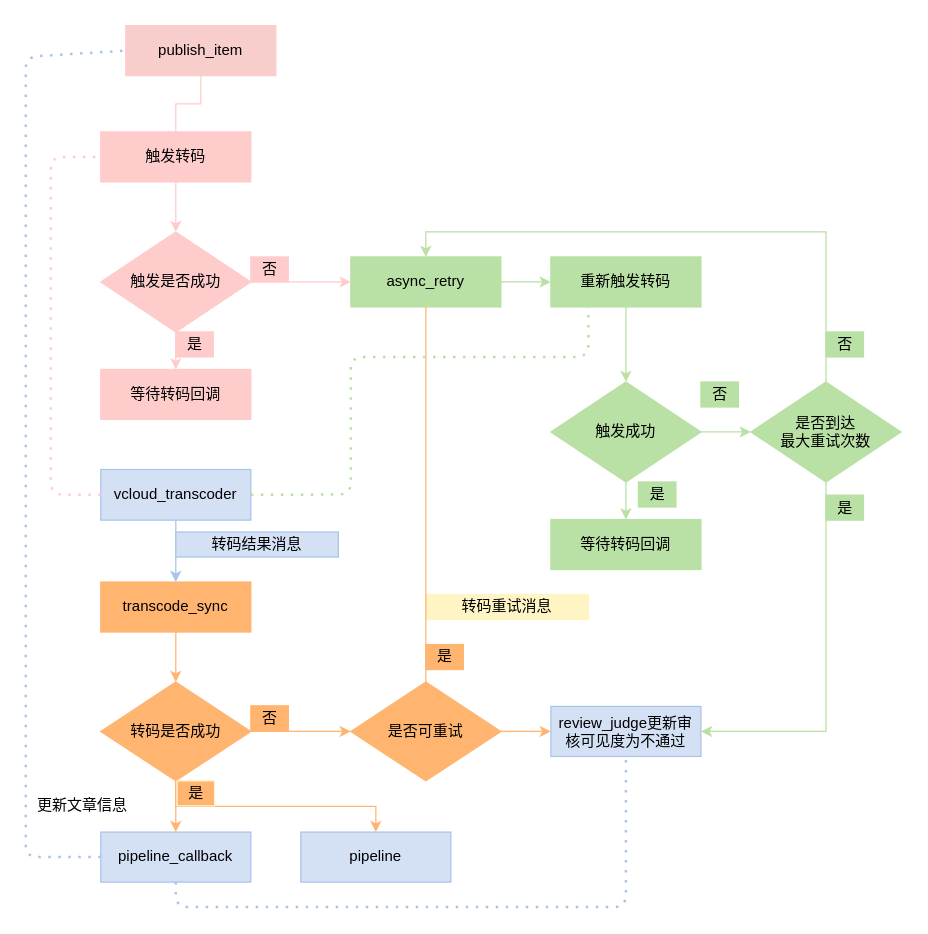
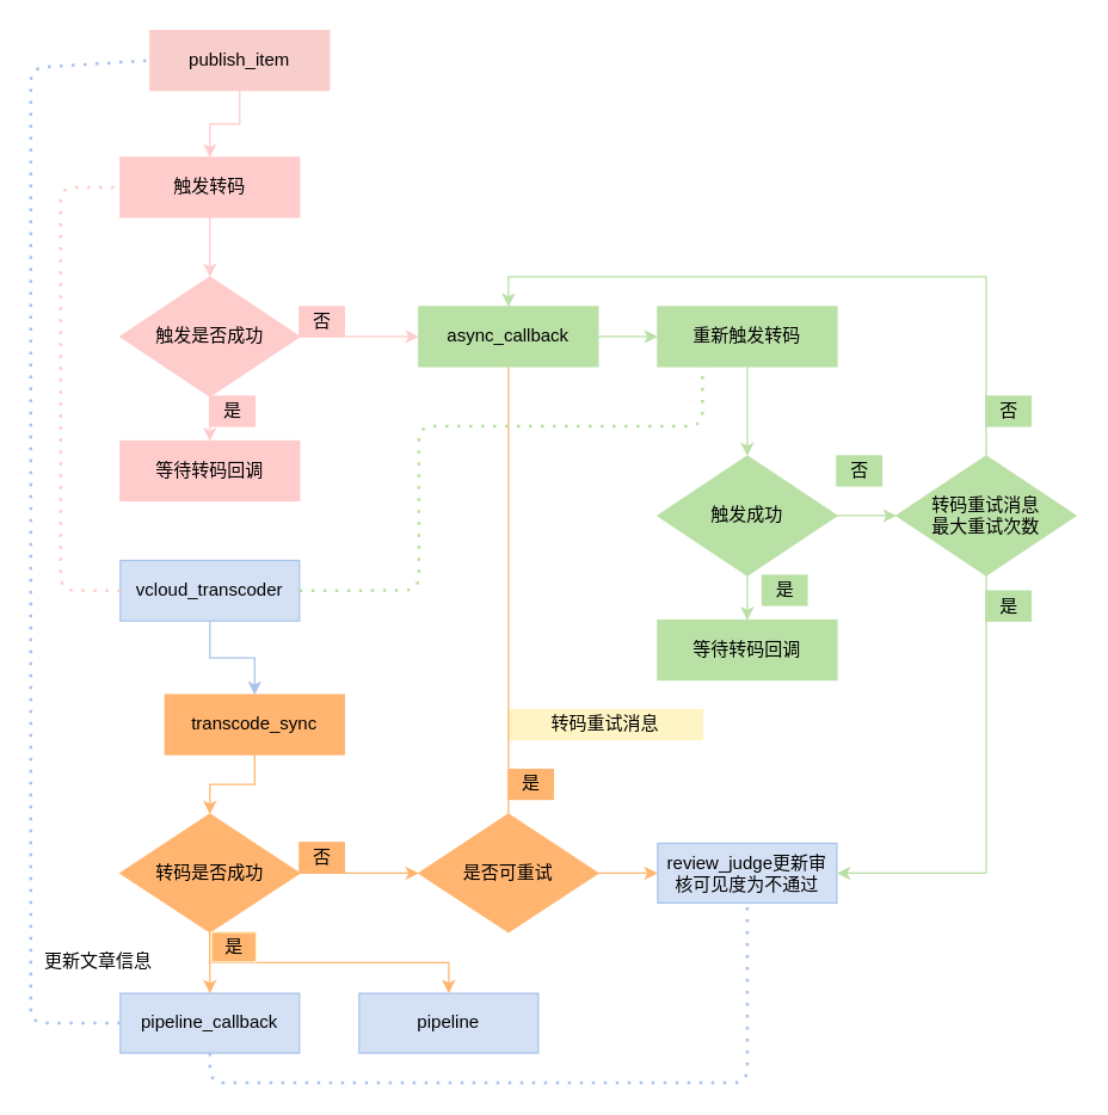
  <mxCell id="0" />
  <mxCell id="1" parent="0" />
- <mxCell id="2" style="edgeStyle=orthogonalEdgeStyle;rounded=0;orthogonalLoop=1;jettySize=auto;html=1;entryX=0.5;entryY=0;entryDx=0;entryDy=0;strokeColor=#FFCCCC;fillColor=#FFCCCC;endArrow=none;" parent="1" source="3" target="10" edge="1"><mxGeometry relative="1" as="geometry" /></mxCell>
+ <mxCell id="2" style="edgeStyle=orthogonalEdgeStyle;rounded=0;orthogonalLoop=1;jettySize=auto;html=1;entryX=0.5;entryY=0;entryDx=0;entryDy=0;strokeColor=#FFCCCC;fillColor=#FFCCCC;" parent="1" source="3" target="10" edge="1"><mxGeometry relative="1" as="geometry" /></mxCell>
  <mxCell id="3" value="publish_item" style="rounded=0;whiteSpace=wrap;html=1;fillColor=#f8cecc;strokeColor=#FFCCCC;" parent="1" vertex="1"><mxGeometry x="100" y="20" width="120" height="40" as="geometry" /></mxCell>
  <mxCell id="4" style="edgeStyle=orthogonalEdgeStyle;rounded=0;orthogonalLoop=1;jettySize=auto;html=1;entryX=0.5;entryY=0;entryDx=0;entryDy=0;strokeColor=#A9C4EB;fillColor=#D4E1F5;" parent="1" source="5" target="17" edge="1"><mxGeometry relative="1" as="geometry" /></mxCell>
  <mxCell id="5" value="vcloud_transcoder" style="rounded=0;whiteSpace=wrap;html=1;fillColor=#D4E1F5;strokeColor=#A9C4EB;" parent="1" vertex="1"><mxGeometry x="80" y="375" width="120" height="40.5" as="geometry" /></mxCell>
  <mxCell id="6" style="edgeStyle=orthogonalEdgeStyle;rounded=0;orthogonalLoop=1;jettySize=auto;html=1;entryX=0;entryY=0.5;entryDx=0;entryDy=0;strokeColor=#B9E0A5;fillColor=#B9E0A5;" parent="1" source="7" edge="1"><mxGeometry relative="1" as="geometry"><mxPoint x="440" y="225" as="targetPoint" /></mxGeometry></mxCell>
- <mxCell id="7" value="async_retry" style="rounded=0;whiteSpace=wrap;html=1;fillColor=#B9E0A5;strokeColor=#B9E0A5;" parent="1" vertex="1"><mxGeometry x="280" y="205" width="120" height="40" as="geometry" /></mxCell>
+ <mxCell id="7" value="async_callback" style="rounded=0;whiteSpace=wrap;html=1;fillColor=#B9E0A5;strokeColor=#B9E0A5;" parent="1" vertex="1"><mxGeometry x="280" y="205" width="120" height="40" as="geometry" /></mxCell>
  <mxCell id="8" value="转码重试消息" style="rounded=0;whiteSpace=wrap;html=1;fillColor=#FFF4C3;strokeColor=#FFF4C3;" parent="1" vertex="1"><mxGeometry x="340" y="475" width="130" height="20" as="geometry" /></mxCell>
  <mxCell id="9" style="edgeStyle=orthogonalEdgeStyle;rounded=0;orthogonalLoop=1;jettySize=auto;html=1;entryX=0.5;entryY=0;entryDx=0;entryDy=0;strokeColor=#FFCCCC;fillColor=#FFCCCC;" parent="1" source="10" target="13" edge="1"><mxGeometry relative="1" as="geometry" /></mxCell>
  <mxCell id="10" value="触发转码" style="rounded=0;whiteSpace=wrap;html=1;fillColor=#FFCCCC;strokeColor=#FFCCCC;" parent="1" vertex="1"><mxGeometry x="80" y="105" width="120" height="40" as="geometry" /></mxCell>
  <mxCell id="11" style="edgeStyle=orthogonalEdgeStyle;rounded=0;orthogonalLoop=1;jettySize=auto;html=1;entryX=0;entryY=0.5;entryDx=0;entryDy=0;fillColor=#FFCCCC;strokeColor=#FFCCCC;" parent="1" source="13" target="7" edge="1"><mxGeometry relative="1" as="geometry" /></mxCell>
  <mxCell id="12" style="edgeStyle=orthogonalEdgeStyle;rounded=0;orthogonalLoop=1;jettySize=auto;html=1;entryX=0.5;entryY=0;entryDx=0;entryDy=0;strokeColor=#FFCCCC;" parent="1" source="13" target="47" edge="1"><mxGeometry relative="1" as="geometry" /></mxCell>
  <mxCell id="13" value="触发是否成功" style="rhombus;whiteSpace=wrap;html=1;strokeColor=#FFCCCC;fillColor=#FFCCCC;" parent="1" vertex="1"><mxGeometry x="80" y="185" width="120" height="80" as="geometry" /></mxCell>
  <mxCell id="14" value="" style="endArrow=none;dashed=1;html=1;dashPattern=1 3;strokeWidth=2;entryX=0;entryY=0.5;entryDx=0;entryDy=0;exitX=0;exitY=0.5;exitDx=0;exitDy=0;strokeColor=#FFCCCC;" parent="1" source="5" target="10" edge="1"><mxGeometry width="50" height="50" relative="1" as="geometry"><mxPoint x="10" y="245" as="sourcePoint" /><mxPoint x="60" y="195" as="targetPoint" /><Array as="points"><mxPoint x="40" y="395" /><mxPoint x="40" y="125" /></Array></mxGeometry></mxCell>
  <mxCell id="15" value="否" style="text;html=1;align=center;verticalAlign=middle;resizable=0;points=[];autosize=1;fillColor=#FFCCCC;strokeColor=#FFCCCC;" parent="1" vertex="1"><mxGeometry x="200" y="205" width="30" height="20" as="geometry" /></mxCell>
  <mxCell id="16" style="edgeStyle=orthogonalEdgeStyle;rounded=0;orthogonalLoop=1;jettySize=auto;html=1;entryX=0.5;entryY=0;entryDx=0;entryDy=0;fillColor=#FFB570;strokeColor=#FFB570;" parent="1" source="17" target="22" edge="1"><mxGeometry relative="1" as="geometry" /></mxCell>
- <mxCell id="17" value="transcode_sync" style="rounded=0;whiteSpace=wrap;html=1;fillColor=#FFB570;strokeColor=#FFB570;" parent="1" vertex="1"><mxGeometry x="80" width="120" height="40" as="geometry" y="465" /></mxCell>
- <mxCell id="18" value="转码结果消息" style="rounded=0;whiteSpace=wrap;html=1;fillColor=#D4E1F5;strokeColor=#A9C4EB;" parent="1" vertex="1"><mxGeometry x="140" y="425" width="130" height="20" as="geometry" /></mxCell>
+ <mxCell id="17" value="transcode_sync" style="rounded=0;whiteSpace=wrap;html=1;fillColor=#FFB570;strokeColor=#FFB570;" parent="1" vertex="1"><mxGeometry x="110" y="465" width="120" height="40" as="geometry" /></mxCell>
  <mxCell id="19" style="edgeStyle=orthogonalEdgeStyle;rounded=0;orthogonalLoop=1;jettySize=auto;html=1;entryX=0.5;entryY=0;entryDx=0;entryDy=0;exitX=0.5;exitY=1;exitDx=0;exitDy=0;fillColor=#FFB570;strokeColor=#FFB570;" parent="1" source="22" target="28" edge="1"><mxGeometry relative="1" as="geometry" /></mxCell>
  <mxCell id="20" style="edgeStyle=orthogonalEdgeStyle;rounded=0;orthogonalLoop=1;jettySize=auto;html=1;exitX=0.5;exitY=1;exitDx=0;exitDy=0;entryX=0.5;entryY=0;entryDx=0;entryDy=0;fillColor=#FFB570;strokeColor=#FFB570;" parent="1" source="22" target="23" edge="1"><mxGeometry relative="1" as="geometry" /></mxCell>
  <mxCell id="21" style="edgeStyle=orthogonalEdgeStyle;rounded=0;orthogonalLoop=1;jettySize=auto;html=1;entryX=0;entryY=0.5;entryDx=0;entryDy=0;fillColor=#FFB570;strokeColor=#FFB570;" parent="1" source="22" target="31" edge="1"><mxGeometry relative="1" as="geometry" /></mxCell>
  <mxCell id="22" value="转码是否成功" style="rhombus;whiteSpace=wrap;html=1;fillColor=#FFB570;strokeColor=#FFB570;" parent="1" vertex="1"><mxGeometry x="80" y="545" width="120" height="79" as="geometry" /></mxCell>
  <mxCell id="23" value="pipeline_callback" style="rounded=0;whiteSpace=wrap;html=1;fillColor=#D4E1F5;strokeColor=#A9C4EB;" parent="1" vertex="1"><mxGeometry x="80" y="665" width="120" height="40" as="geometry" /></mxCell>
  <mxCell id="24" value="是" style="text;html=1;align=center;verticalAlign=middle;resizable=0;points=[];autosize=1;fillColor=#FFB570;strokeColor=#FFF2CC;" parent="1" vertex="1"><mxGeometry x="141" y="624" width="30" height="20" as="geometry" /></mxCell>
  <mxCell id="25" value="否" style="text;html=1;align=center;verticalAlign=middle;resizable=0;points=[];autosize=1;fillColor=#FFB570;strokeColor=#FFB570;" parent="1" vertex="1"><mxGeometry x="200" y="564" width="30" height="20" as="geometry" /></mxCell>
  <mxCell id="26" value="" style="endArrow=none;dashed=1;html=1;dashPattern=1 3;strokeWidth=2;exitX=0;exitY=0.5;exitDx=0;exitDy=0;entryX=0;entryY=0.5;entryDx=0;entryDy=0;fillColor=#D4E1F5;strokeColor=#A9C4EB;" parent="1" source="23" target="3" edge="1"><mxGeometry width="50" height="50" relative="1" as="geometry"><mxPoint y="455" as="sourcePoint" x="0" /><mxPoint x="50" y="405" as="targetPoint" /><Array as="points"><mxPoint x="20" y="685" /><mxPoint x="20" y="45" /></Array></mxGeometry></mxCell>
  <mxCell id="27" value="更新文章信息" style="text;html=1;align=center;verticalAlign=middle;resizable=0;points=[];autosize=1;" parent="1" vertex="1"><mxGeometry x="20" y="633.62" width="90" height="20" as="geometry" /></mxCell>
  <mxCell id="28" value="pipeline" style="rounded=0;whiteSpace=wrap;html=1;fillColor=#D4E1F5;strokeColor=#A9C4EB;" parent="1" vertex="1"><mxGeometry x="240" y="665" width="120" height="40" as="geometry" /></mxCell>
  <mxCell id="29" style="edgeStyle=orthogonalEdgeStyle;rounded=0;orthogonalLoop=1;jettySize=auto;html=1;entryX=0.5;entryY=1;entryDx=0;entryDy=0;fillColor=#FFB570;strokeColor=#FFB570;endArrow=none;" parent="1" source="31" target="7" edge="1"><mxGeometry relative="1" as="geometry" /></mxCell>
  <mxCell id="30" style="edgeStyle=orthogonalEdgeStyle;rounded=0;orthogonalLoop=1;jettySize=auto;html=1;entryX=0;entryY=0.5;entryDx=0;entryDy=0;fillColor=#FFB570;strokeColor=#FFB570;" parent="1" source="31" target="33" edge="1"><mxGeometry relative="1" as="geometry" /></mxCell>
  <mxCell id="31" value="是否可重试" style="rhombus;whiteSpace=wrap;html=1;fillColor=#FFB570;strokeColor=#FFB570;" parent="1" vertex="1"><mxGeometry x="280" y="545" width="120" height="79" as="geometry" /></mxCell>
  <mxCell id="32" value="是" style="text;html=1;align=center;verticalAlign=middle;resizable=0;points=[];autosize=1;fillColor=#FFB570;strokeColor=#FFB570;" parent="1" vertex="1"><mxGeometry x="340" y="515" width="30" height="20" as="geometry" /></mxCell>
  <mxCell id="33" value="review_judge更新审核可见度为不通过" style="rounded=0;whiteSpace=wrap;html=1;fillColor=#D4E1F5;strokeColor=#A9C4EB;" parent="1" vertex="1"><mxGeometry x="440" y="564.5" width="120" height="40" as="geometry" /></mxCell>
  <mxCell id="34" value="" style="endArrow=none;dashed=1;html=1;dashPattern=1 3;strokeWidth=2;entryX=0.5;entryY=1;entryDx=0;entryDy=0;exitX=0.5;exitY=1;exitDx=0;exitDy=0;fillColor=#D4E1F5;strokeColor=#A9C4EB;" parent="1" source="23" target="33" edge="1"><mxGeometry width="50" height="50" relative="1" as="geometry"><mxPoint x="410" y="755" as="sourcePoint" /><mxPoint x="460" y="705" as="targetPoint" /><Array as="points"><mxPoint x="140" y="725" /><mxPoint x="500" y="725" /></Array></mxGeometry></mxCell>
  <mxCell id="35" style="edgeStyle=orthogonalEdgeStyle;rounded=0;orthogonalLoop=1;jettySize=auto;html=1;entryX=0.5;entryY=0;entryDx=0;entryDy=0;strokeColor=#B9E0A5;" parent="1" source="36" target="42" edge="1"><mxGeometry relative="1" as="geometry"><mxPoint x="500" y="285" as="targetPoint" /></mxGeometry></mxCell>
  <mxCell id="36" value="重新触发转码" style="rounded=0;whiteSpace=wrap;html=1;strokeColor=#B9E0A5;fillColor=#B9E0A5;" parent="1" vertex="1"><mxGeometry x="440" y="205" width="120" height="40" as="geometry" /></mxCell>
  <mxCell id="37" style="edgeStyle=orthogonalEdgeStyle;rounded=0;orthogonalLoop=1;jettySize=auto;html=1;exitX=0.5;exitY=1;exitDx=0;exitDy=0;entryX=1;entryY=0.5;entryDx=0;entryDy=0;strokeColor=#B9E0A5;" parent="1" source="44" target="33" edge="1"><mxGeometry relative="1" as="geometry"><mxPoint x="500" y="445" as="sourcePoint" /></mxGeometry></mxCell>
  <mxCell id="38" value="是" style="text;html=1;align=center;verticalAlign=middle;resizable=0;points=[];autosize=1;strokeColor=#B9E0A5;fillColor=#B9E0A5;" parent="1" vertex="1"><mxGeometry x="660" y="395.5" width="30" height="20" as="geometry" /></mxCell>
  <mxCell id="39" value="" style="endArrow=none;dashed=1;html=1;dashPattern=1 3;strokeWidth=2;entryX=0.25;entryY=1;entryDx=0;entryDy=0;exitX=1;exitY=0.5;exitDx=0;exitDy=0;strokeColor=#B9E0A5;fillColor=#B9E0A5;" parent="1" source="5" target="36" edge="1"><mxGeometry width="50" height="50" relative="1" as="geometry"><mxPoint x="160" y="375" as="sourcePoint" /><mxPoint x="210" y="325" as="targetPoint" /><Array as="points"><mxPoint x="280" y="395" /><mxPoint x="280" y="285" /><mxPoint x="470" y="285" /></Array></mxGeometry></mxCell>
  <mxCell id="40" style="edgeStyle=orthogonalEdgeStyle;rounded=0;orthogonalLoop=1;jettySize=auto;html=1;entryX=0;entryY=0.5;entryDx=0;entryDy=0;fillColor=#B9E0A5;strokeColor=#B9E0A5;" parent="1" source="42" target="44" edge="1"><mxGeometry relative="1" as="geometry" /></mxCell>
  <mxCell id="41" style="edgeStyle=orthogonalEdgeStyle;rounded=0;orthogonalLoop=1;jettySize=auto;html=1;entryX=0.5;entryY=0;entryDx=0;entryDy=0;fillColor=#B9E0A5;strokeColor=#B9E0A5;" parent="1" source="42" target="49" edge="1"><mxGeometry relative="1" as="geometry" /></mxCell>
  <mxCell id="42" value="触发成功" style="rhombus;whiteSpace=wrap;html=1;strokeColor=#B9E0A5;fillColor=#B9E0A5;" parent="1" vertex="1"><mxGeometry x="440" y="305" width="120" height="80" as="geometry" /></mxCell>
  <mxCell id="43" style="edgeStyle=orthogonalEdgeStyle;rounded=0;orthogonalLoop=1;jettySize=auto;html=1;entryX=0.5;entryY=0;entryDx=0;entryDy=0;exitX=0.5;exitY=0;exitDx=0;exitDy=0;strokeColor=#B9E0A5;fillColor=#B9E0A5;" parent="1" source="44" target="7" edge="1"><mxGeometry relative="1" as="geometry" /></mxCell>
- <mxCell id="44" value="是否到达&lt;br&gt;最大重试次数" style="rhombus;whiteSpace=wrap;html=1;strokeColor=#B9E0A5;fillColor=#B9E0A5;" parent="1" vertex="1"><mxGeometry x="600" y="305" width="120" height="80" as="geometry" /></mxCell>
+ <mxCell id="44" value="转码重试消息&lt;br&gt;最大重试次数" style="rhombus;whiteSpace=wrap;html=1;strokeColor=#B9E0A5;fillColor=#B9E0A5;" parent="1" vertex="1"><mxGeometry x="600" y="305" width="120" height="80" as="geometry" /></mxCell>
  <mxCell id="45" value="否" style="text;html=1;align=center;verticalAlign=middle;resizable=0;points=[];autosize=1;strokeColor=#B9E0A5;fillColor=#B9E0A5;" parent="1" vertex="1"><mxGeometry x="560" y="305" width="30" height="20" as="geometry" /></mxCell>
  <mxCell id="46" value="否" style="text;html=1;align=center;verticalAlign=middle;resizable=0;points=[];autosize=1;strokeColor=#B9E0A5;fillColor=#B9E0A5;" parent="1" vertex="1"><mxGeometry x="660" y="265" width="30" height="20" as="geometry" /></mxCell>
  <mxCell id="47" value="等待转码回调" style="rounded=0;whiteSpace=wrap;html=1;strokeColor=#FFCCCC;fillColor=#FFCCCC;" parent="1" vertex="1"><mxGeometry x="80" y="295" width="120" height="40" as="geometry" /></mxCell>
  <mxCell id="48" value="是" style="text;html=1;align=center;verticalAlign=middle;resizable=0;points=[];autosize=1;strokeColor=#FFCCCC;fillColor=#FFCCCC;" parent="1" vertex="1"><mxGeometry x="140" y="265" width="30" height="20" as="geometry" /></mxCell>
  <mxCell id="49" value="等待转码回调" style="rounded=0;whiteSpace=wrap;html=1;strokeColor=#B9E0A5;fillColor=#B9E0A5;" parent="1" vertex="1"><mxGeometry x="440" y="415" width="120" height="40" as="geometry" /></mxCell>
  <mxCell id="50" value="是" style="text;html=1;align=center;verticalAlign=middle;resizable=0;points=[];autosize=1;strokeColor=#B9E0A5;fillColor=#B9E0A5;" parent="1" vertex="1"><mxGeometry x="510" y="385" width="30" height="20" as="geometry" /></mxCell>
